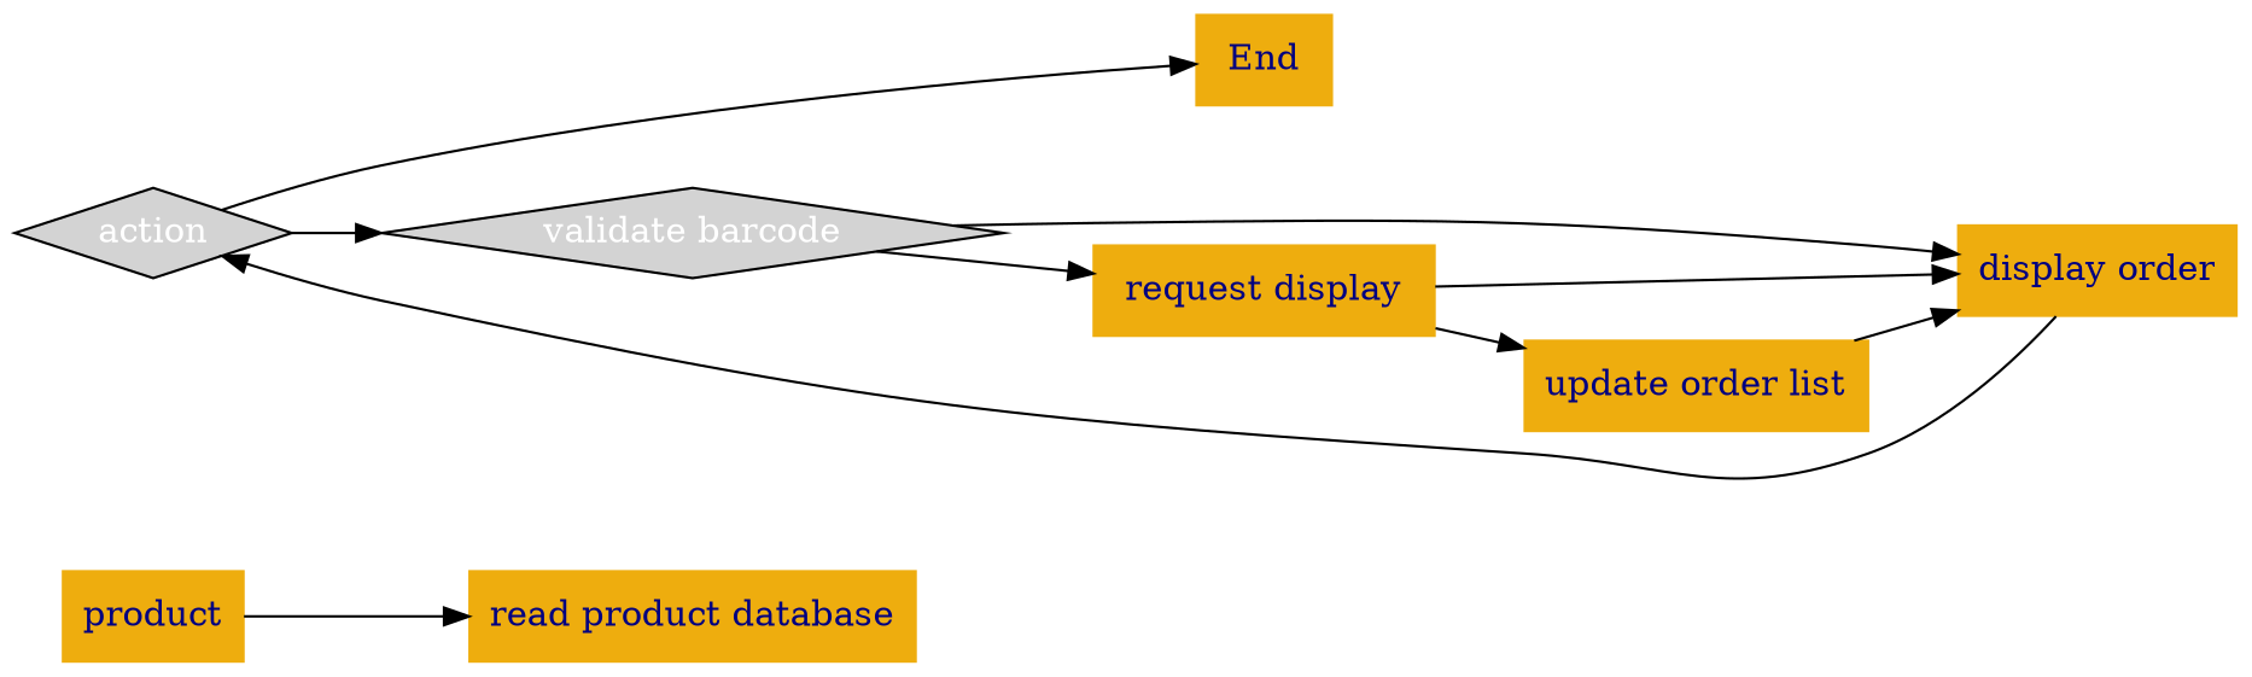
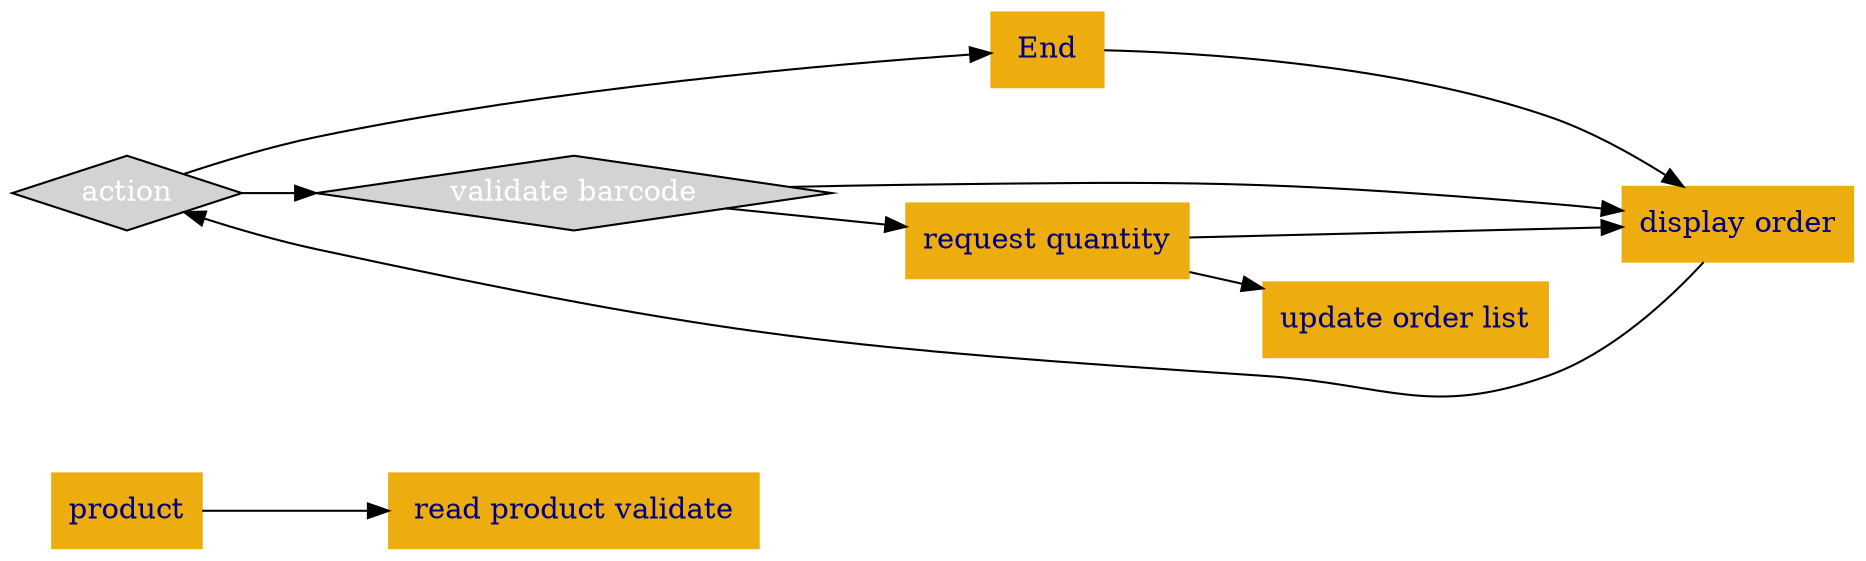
  digraph {
    rankdir=LR
    node [color=darkgoldenrod2 fill=cornflowerblue fontcolor=navy shape=rectangle style=filled]
    n1 [label=product shape=box]
-   "read product database"
+   "read product database" [label="read product validate"]
    action [fontcolor=white shape=diamond color=""]
    "display order"
    End
    "validate barcode" [fontcolor=white shape=diamond color=""]
-   "request quantity" [label="request display"]
+   "request quantity"
    "update order list"
    n1 -> "read product database"
    action -> End
    action -> "validate barcode"
    "display order" -> action
    "validate barcode" -> "display order"
    "validate barcode" -> "request quantity"
    "request quantity" -> "display order"
    "request quantity" -> "update order list"
-   "update order list" -> "display order"
+   End -> "display order"
  }
